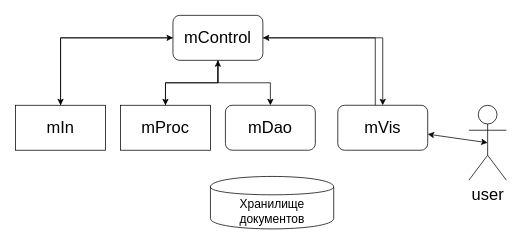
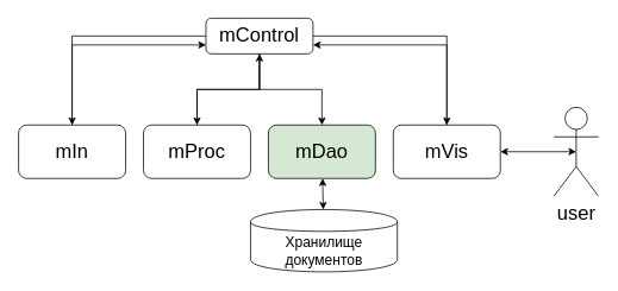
  <mxCell id="0" style=";html=1;" />
  <mxCell id="1" style=";html=1;" parent="0" />
  <mxCell id="2" value="&lt;font style=&quot;font-size: 16px&quot;&gt;Хранилище документов&lt;/font&gt;" style="shape=cylinder;whiteSpace=wrap;html=1;boundedLbl=1;backgroundOutline=1;" vertex="1" parent="1"><mxGeometry x="280" y="235" width="164.55" height="70" as="geometry" /></mxCell>
  <mxCell id="3" style="edgeStyle=orthogonalEdgeStyle;rounded=0;orthogonalLoop=1;jettySize=auto;html=1;" edge="1" parent="1" source="4" target="10"><mxGeometry relative="1" as="geometry"><Array as="points"><mxPoint x="500" y="50" /></Array></mxGeometry></mxCell>
- <mxCell id="4" value="&lt;font style=&quot;font-size: 22px&quot;&gt;mVis&lt;/font&gt;" style="rounded=1;whiteSpace=wrap;html=1;" vertex="1" parent="1"><mxGeometry x="450" y="140" width="120" height="60" as="geometry" /></mxCell>
- <mxCell id="5" value="&lt;font style=&quot;font-size: 22px&quot;&gt;user&lt;/font&gt;" style="shape=umlActor;verticalLabelPosition=bottom;labelBackgroundColor=#ffffff;verticalAlign=top;html=1;outlineConnect=0;" vertex="1" parent="1"><mxGeometry x="625" y="140" width="50" height="100" as="geometry" /></mxCell>
+ <mxCell id="4" value="&lt;font style=&quot;font-size: 22px&quot;&gt;mVis&lt;/font&gt;" style="rounded=1;whiteSpace=wrap;html=1;" vertex="1" parent="1"><mxGeometry x="440" y="140" width="120" height="60" as="geometry" /></mxCell>
+ <mxCell id="5" value="&lt;font style=&quot;font-size: 22px&quot;&gt;user&lt;/font&gt;" style="shape=umlActor;verticalLabelPosition=bottom;labelBackgroundColor=#ffffff;verticalAlign=top;html=1;outlineConnect=0;" vertex="1" parent="1"><mxGeometry x="620" y="120" width="50" height="100" as="geometry" /></mxCell>
  <mxCell id="6" style="edgeStyle=orthogonalEdgeStyle;rounded=0;orthogonalLoop=1;jettySize=auto;html=1;" edge="1" parent="1" source="10" target="12"><mxGeometry relative="1" as="geometry" /></mxCell>
  <mxCell id="7" style="edgeStyle=orthogonalEdgeStyle;rounded=0;orthogonalLoop=1;jettySize=auto;html=1;" edge="1" parent="1" source="10" target="14"><mxGeometry relative="1" as="geometry" /></mxCell>
  <mxCell id="8" style="edgeStyle=orthogonalEdgeStyle;rounded=0;orthogonalLoop=1;jettySize=auto;html=1;" edge="1" parent="1" source="10" target="15"><mxGeometry relative="1" as="geometry" /></mxCell>
  <mxCell id="9" style="edgeStyle=orthogonalEdgeStyle;rounded=0;orthogonalLoop=1;jettySize=auto;html=1;" edge="1" parent="1" source="10" target="4"><mxGeometry relative="1" as="geometry" /></mxCell>
- <mxCell id="10" value="&lt;font style=&quot;font-size: 22px&quot;&gt;mControl&lt;/font&gt;" style="rounded=1;whiteSpace=wrap;html=1;" vertex="1" parent="1"><mxGeometry x="230" y="20" width="120" height="60" as="geometry" /></mxCell>
+ <mxCell id="10" value="&lt;font style=&quot;font-size: 22px&quot;&gt;mControl&lt;/font&gt;" style="rounded=1;whiteSpace=wrap;html=1;" vertex="1" parent="1"><mxGeometry x="230" y="20" width="120" height="40" as="geometry" /></mxCell>
  <mxCell id="11" style="edgeStyle=orthogonalEdgeStyle;rounded=0;orthogonalLoop=1;jettySize=auto;html=1;" edge="1" parent="1" source="12" target="10"><mxGeometry relative="1" as="geometry"><Array as="points"><mxPoint x="80" y="50" /></Array></mxGeometry></mxCell>
- <mxCell id="12" value="&lt;font style=&quot;font-size: 22px&quot;&gt;mIn&lt;/font&gt;" style="whiteSpace=wrap;html=1;rounded=0;" vertex="1" parent="1"><mxGeometry x="20" y="140" width="120" height="60" as="geometry" /></mxCell>
+ <mxCell id="12" value="&lt;font style=&quot;font-size: 22px&quot;&gt;mIn&lt;/font&gt;" style="rounded=1;whiteSpace=wrap;html=1;" vertex="1" parent="1"><mxGeometry x="20" y="140" width="120" height="60" as="geometry" /></mxCell>
  <mxCell id="13" style="edgeStyle=orthogonalEdgeStyle;rounded=0;orthogonalLoop=1;jettySize=auto;html=1;" edge="1" parent="1" source="14" target="10"><mxGeometry relative="1" as="geometry" /></mxCell>
- <mxCell id="14" value="&lt;font style=&quot;font-size: 22px&quot;&gt;mProc&lt;/font&gt;" style="whiteSpace=wrap;html=1;rounded=0;" vertex="1" parent="1"><mxGeometry x="160" y="140" width="120" height="60" as="geometry" /></mxCell>
- <mxCell id="15" value="&lt;font style=&quot;font-size: 22px&quot;&gt;mDao&lt;/font&gt;" style="rounded=1;whiteSpace=wrap;html=1;" vertex="1" parent="1"><mxGeometry x="300" y="140" width="120" height="60" as="geometry" /></mxCell>
+ <mxCell id="14" value="&lt;font style=&quot;font-size: 22px&quot;&gt;mProc&lt;/font&gt;" style="rounded=1;whiteSpace=wrap;html=1;" vertex="1" parent="1"><mxGeometry x="160" y="140" width="120" height="60" as="geometry" /></mxCell>
+ <mxCell id="15" value="&lt;font style=&quot;font-size: 22px&quot;&gt;mDao&lt;/font&gt;" style="rounded=1;whiteSpace=wrap;html=1;fillColor=#d5e8d4;" vertex="1" parent="1"><mxGeometry x="300" y="140" width="120" height="60" as="geometry" /></mxCell>
  <mxCell id="16" value="" style="endArrow=classic;startArrow=classic;html=1;entryX=0.5;entryY=0.5;entryDx=0;entryDy=0;entryPerimeter=0;" edge="1" parent="1" source="4" target="5"><mxGeometry width="50" height="50" relative="1" as="geometry"><mxPoint x="380" y="190" as="sourcePoint" /><mxPoint x="430" y="140" as="targetPoint" /></mxGeometry></mxCell>
+ <mxCell id="17" value="" style="endArrow=classic;startArrow=classic;html=1;" edge="1" parent="1" source="2" target="15"><mxGeometry width="50" height="50" relative="1" as="geometry"><mxPoint x="390" y="230" as="sourcePoint" /><mxPoint x="440" y="180" as="targetPoint" /></mxGeometry></mxCell>
